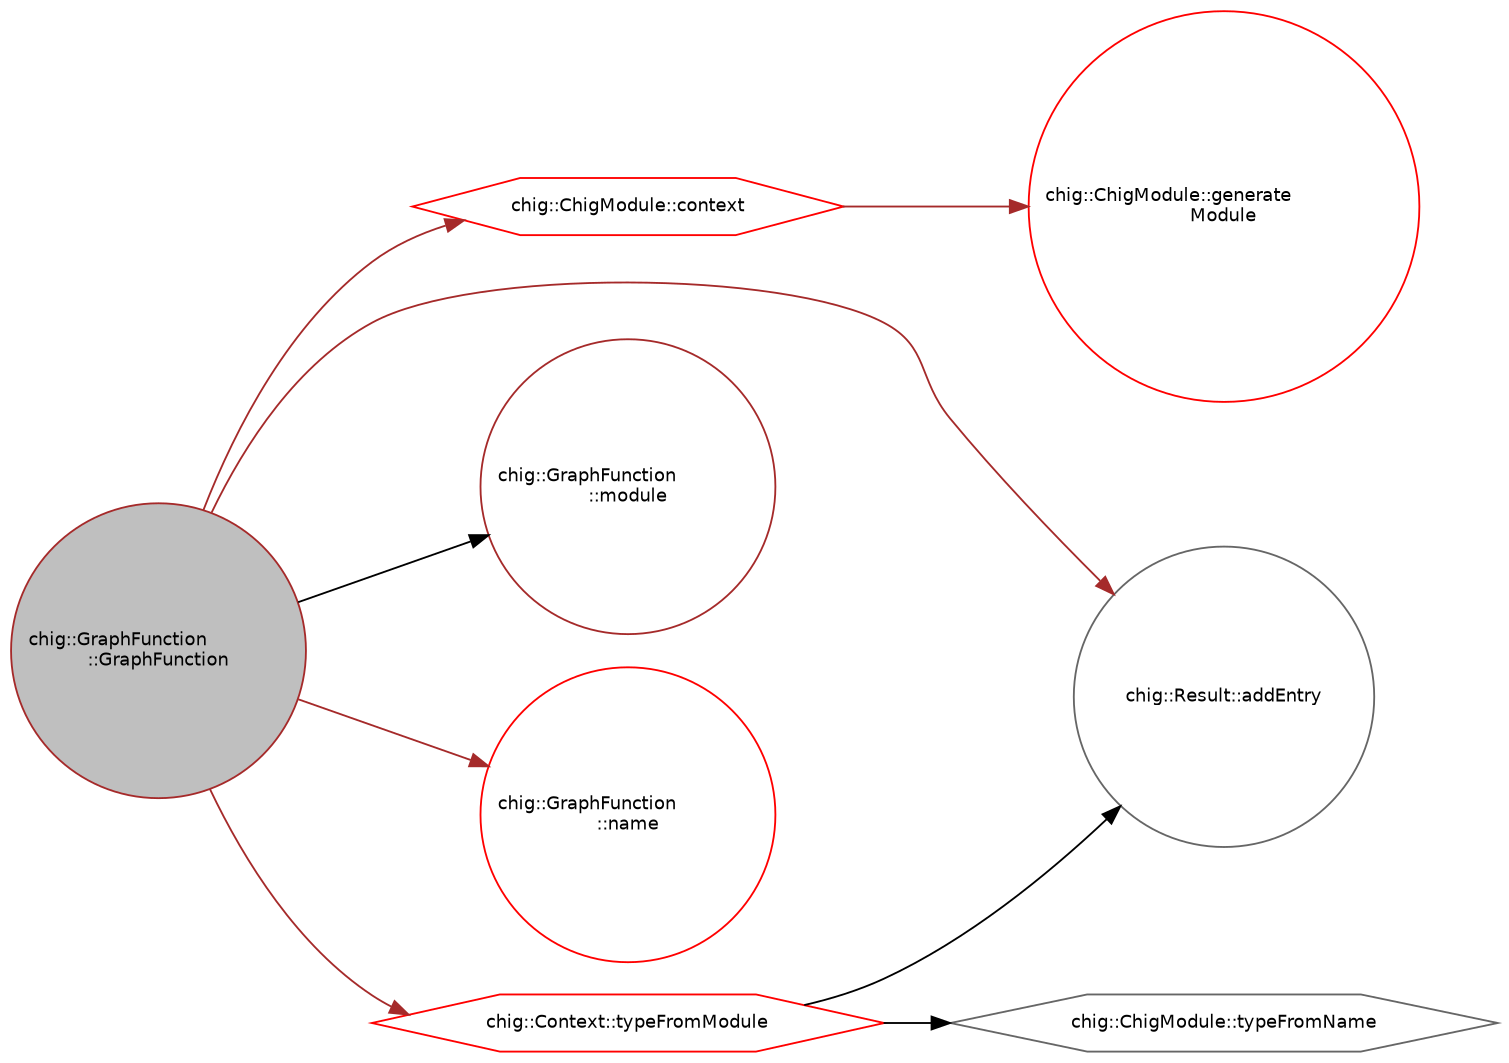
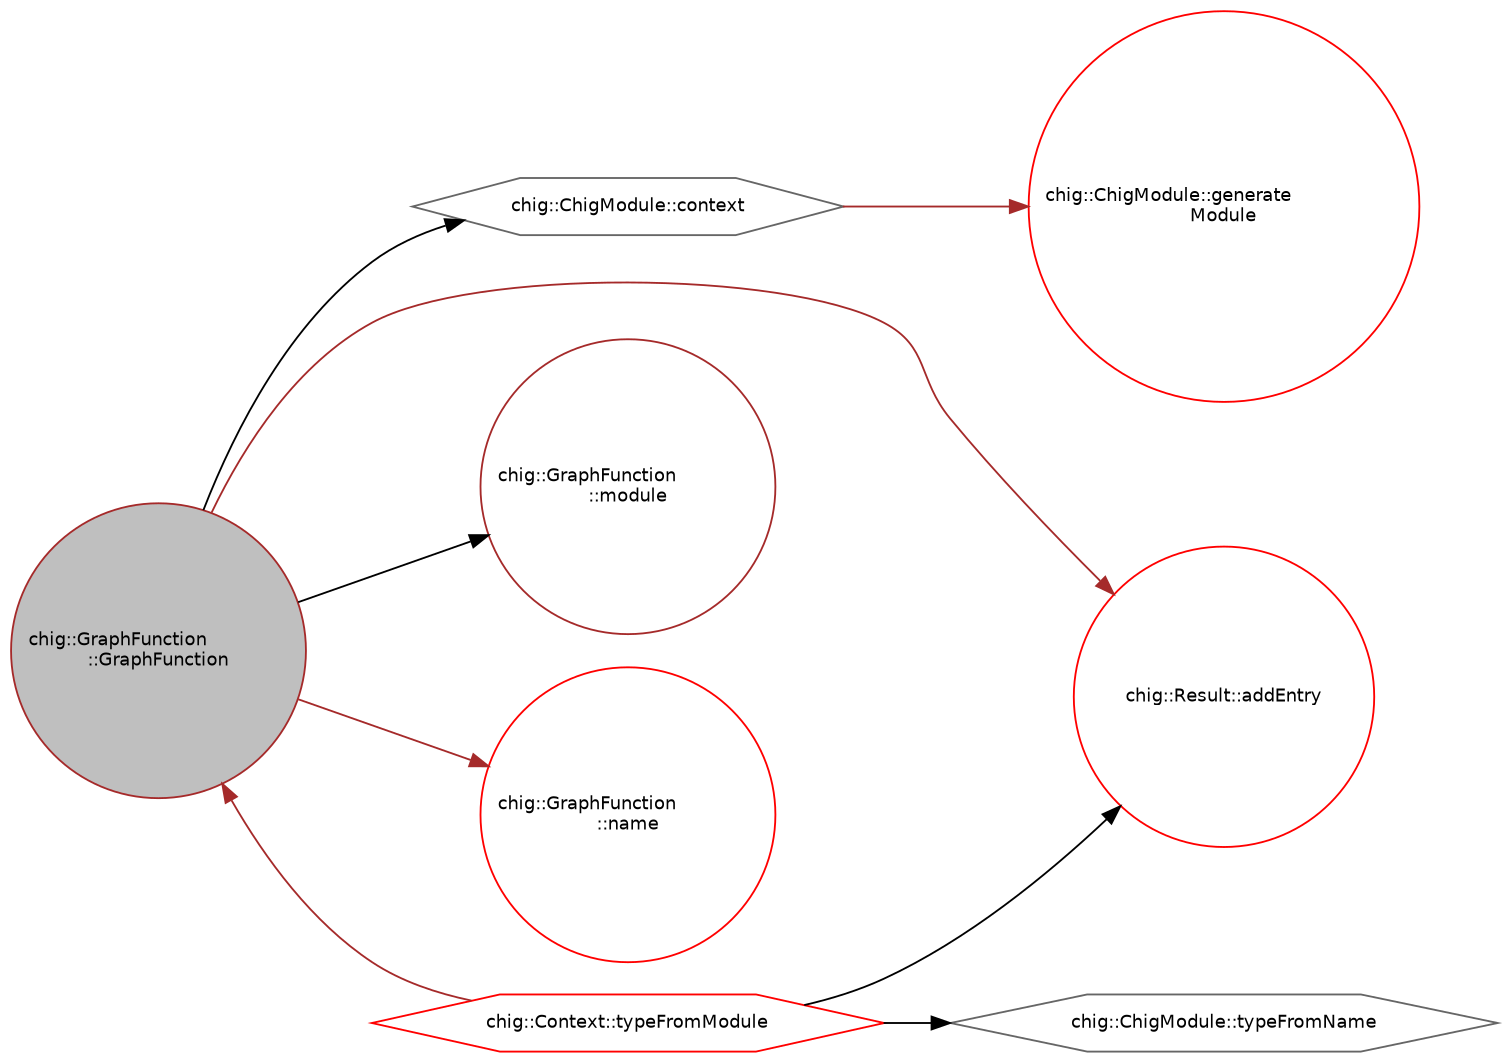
  digraph {
    rankdir=LR
    node [color=red fillcolor=white fontname=Helvetica fontsize=10 shape=circle style=filled]
    edge [color=brown fontname=Helvetica fontsize=10 labelfontname=Helvetica labelfontsize=10 style=solid]
    n1 [color=brown fillcolor=grey75 fontcolor=black height=0.2 label="chig::GraphFunction\l::GraphFunction" width=0.4]
-   n2 [color=gray40 height=0.2 label="chig::Result::addEntry" width=0.4]
-   n3 [height=0.2 label="chig::ChigModule::context" shape=hexagon width=0.4]
+   n2 [height=0.2 label="chig::Result::addEntry" width=0.4]
+   n3 [color=gray40 height=0.2 label="chig::ChigModule::context" shape=hexagon width=0.4]
    n4 [color=brown height=0.2 label="chig::GraphFunction\l::module" width=0.4]
    n5 [height=0.2 label="chig::GraphFunction\l::name" width=0.4]
    n6 [height=0.2 label="chig::Context::typeFromModule" shape=hexagon width=0.4]
    n7 [height=0.2 label="chig::ChigModule::generate\lModule" width=0.4]
    n8 [color=gray40 height=0.2 label="chig::ChigModule::typeFromName" shape=hexagon width=0.4]
    n1 -> n2
-   n1 -> n3
+   n1 -> n3 [color=black]
    n1 -> n4 [color=black]
    n1 -> n5
-   n1 -> n6
+   n6 -> n1
    n3 -> n7
    n6 -> n2 [color=black]
    n6 -> n8 [color=black]
  }
